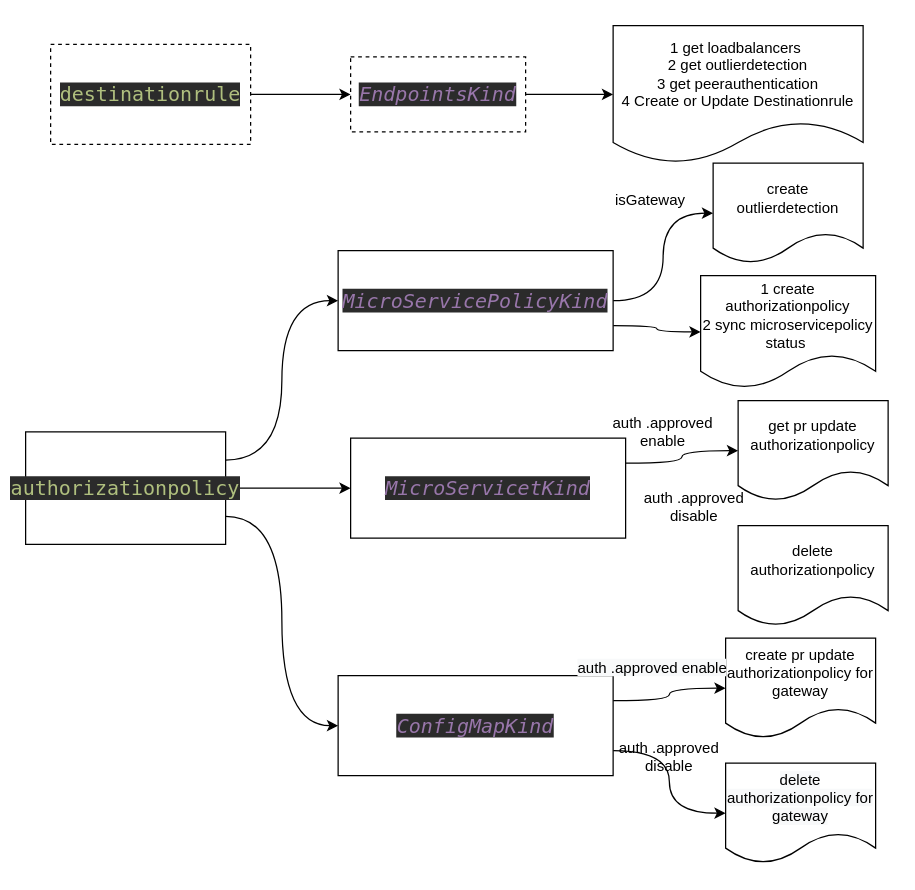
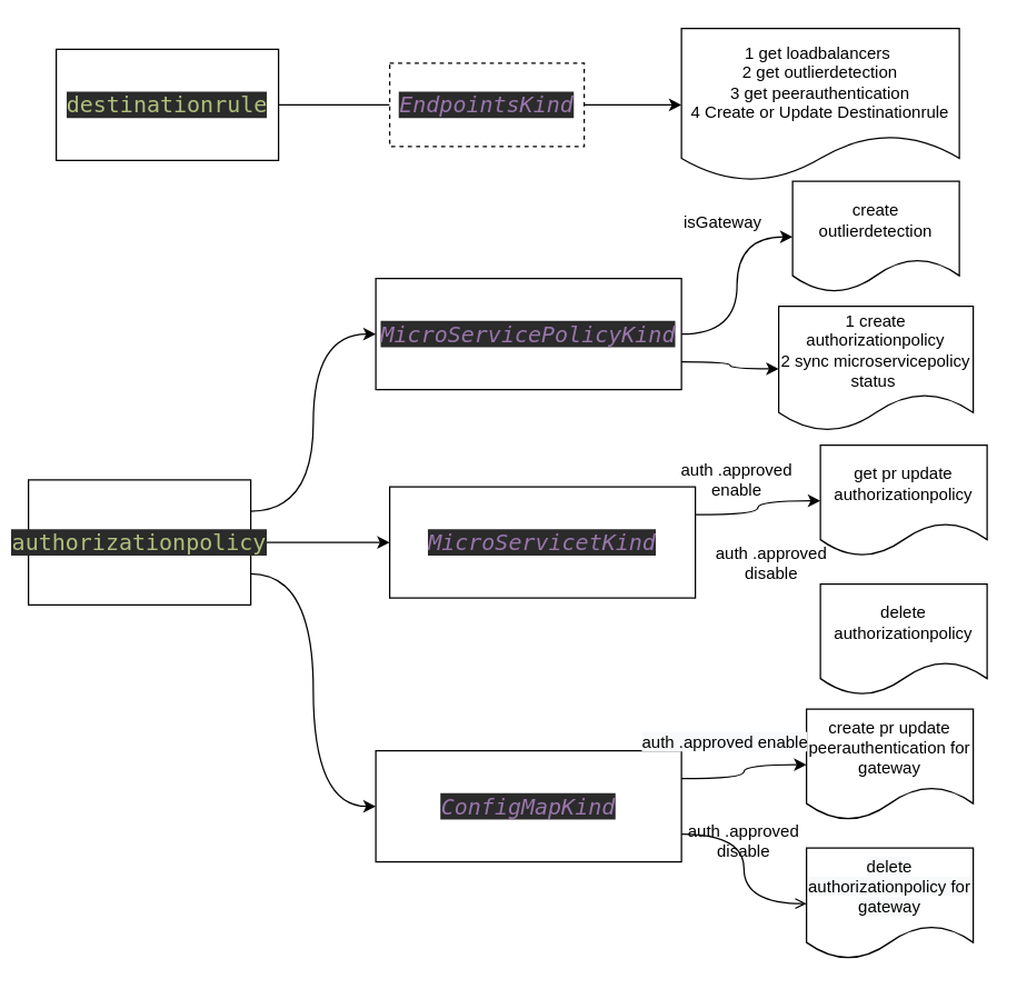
  <mxCell id="0" />
  <mxCell id="1" parent="0" />
- <mxCell id="2" style="edgeStyle=orthogonalEdgeStyle;rounded=0;orthogonalLoop=1;jettySize=auto;html=1;exitX=1;exitY=0.5;exitDx=0;exitDy=0;entryX=0;entryY=0.5;entryDx=0;entryDy=0;" edge="1" parent="1" source="3" target="6"><mxGeometry relative="1" as="geometry" /></mxCell>
- <mxCell id="3" value="&lt;pre style=&quot;background-color: #2b2b2b ; color: #a9b7c6 ; font-family: &amp;quot;menlo-regular&amp;quot; , monospace ; font-size: 12.0pt&quot;&gt;&lt;span style=&quot;color: #afbf7e&quot;&gt;destinationrule&lt;/span&gt;&lt;/pre&gt;" style="rounded=0;whiteSpace=wrap;html=1;dashed=1;" vertex="1" parent="1"><mxGeometry x="40" y="35" width="160" height="80" as="geometry" /></mxCell>
+ <mxCell id="2" style="edgeStyle=orthogonalEdgeStyle;rounded=0;orthogonalLoop=1;jettySize=auto;html=1;exitX=1;exitY=0.5;exitDx=0;exitDy=0;entryX=0;entryY=0.5;entryDx=0;entryDy=0;endArrow=none;" edge="1" parent="1" source="3" target="6"><mxGeometry relative="1" as="geometry" /></mxCell>
+ <mxCell id="3" value="&lt;pre style=&quot;background-color: #2b2b2b ; color: #a9b7c6 ; font-family: &amp;quot;menlo-regular&amp;quot; , monospace ; font-size: 12.0pt&quot;&gt;&lt;span style=&quot;color: #afbf7e&quot;&gt;destinationrule&lt;/span&gt;&lt;/pre&gt;" style="rounded=0;whiteSpace=wrap;html=1;" vertex="1" parent="1"><mxGeometry x="40" y="35" width="160" height="80" as="geometry" /></mxCell>
  <mxCell id="4" value="1 get loadbalancers&amp;nbsp;&lt;br&gt;2 get outlierdetection&lt;br&gt;3 get peerauthentication&lt;br&gt;4 Create or Update Destinationrule" style="shape=document;whiteSpace=wrap;html=1;boundedLbl=1;" vertex="1" parent="1"><mxGeometry x="490" y="20" width="200" height="110" as="geometry" /></mxCell>
  <mxCell id="5" style="edgeStyle=orthogonalEdgeStyle;curved=1;rounded=0;orthogonalLoop=1;jettySize=auto;html=1;exitX=1;exitY=0.5;exitDx=0;exitDy=0;entryX=0;entryY=0.5;entryDx=0;entryDy=0;" edge="1" parent="1" source="6" target="4"><mxGeometry relative="1" as="geometry" /></mxCell>
  <mxCell id="6" value="&lt;pre style=&quot;background-color: #2b2b2b ; color: #a9b7c6 ; font-family: &amp;quot;menlo-regular&amp;quot; , monospace ; font-size: 12.0pt&quot;&gt;&lt;span style=&quot;color: #9876aa ; font-style: italic&quot;&gt;EndpointsKind&lt;/span&gt;&lt;/pre&gt;" style="rounded=0;whiteSpace=wrap;html=1;dashed=1;" vertex="1" parent="1"><mxGeometry x="280" y="45" width="140" height="60" as="geometry" /></mxCell>
  <mxCell id="7" style="edgeStyle=orthogonalEdgeStyle;curved=1;rounded=0;orthogonalLoop=1;jettySize=auto;html=1;exitX=1;exitY=0.25;exitDx=0;exitDy=0;entryX=0;entryY=0.5;entryDx=0;entryDy=0;" edge="1" parent="1" source="10" target="13"><mxGeometry relative="1" as="geometry" /></mxCell>
  <mxCell id="8" style="edgeStyle=orthogonalEdgeStyle;curved=1;rounded=0;orthogonalLoop=1;jettySize=auto;html=1;exitX=1;exitY=0.5;exitDx=0;exitDy=0;" edge="1" parent="1" source="10" target="15"><mxGeometry relative="1" as="geometry" /></mxCell>
  <mxCell id="9" style="edgeStyle=orthogonalEdgeStyle;curved=1;rounded=0;orthogonalLoop=1;jettySize=auto;html=1;exitX=1;exitY=0.75;exitDx=0;exitDy=0;entryX=0;entryY=0.5;entryDx=0;entryDy=0;" edge="1" parent="1" source="10" target="18"><mxGeometry relative="1" as="geometry" /></mxCell>
  <mxCell id="10" value="&lt;pre style=&quot;background-color: #2b2b2b ; color: #a9b7c6 ; font-family: &amp;#34;menlo-regular&amp;#34; , monospace ; font-size: 12.0pt&quot;&gt;&lt;span style=&quot;color: #afbf7e&quot;&gt;authorizationpolicy&lt;/span&gt;&lt;/pre&gt;" style="rounded=0;whiteSpace=wrap;html=1;" vertex="1" parent="1"><mxGeometry x="20" y="345" width="160" height="90" as="geometry" /></mxCell>
  <mxCell id="11" style="edgeStyle=orthogonalEdgeStyle;curved=1;rounded=0;orthogonalLoop=1;jettySize=auto;html=1;exitX=1;exitY=0.5;exitDx=0;exitDy=0;entryX=0;entryY=0.5;entryDx=0;entryDy=0;" edge="1" parent="1" source="13" target="19"><mxGeometry relative="1" as="geometry" /></mxCell>
  <mxCell id="12" style="edgeStyle=orthogonalEdgeStyle;curved=1;rounded=0;orthogonalLoop=1;jettySize=auto;html=1;exitX=1;exitY=0.75;exitDx=0;exitDy=0;" edge="1" parent="1" source="13" target="20"><mxGeometry relative="1" as="geometry" /></mxCell>
  <mxCell id="13" value="&lt;pre style=&quot;background-color: #2b2b2b ; color: #a9b7c6 ; font-family: &amp;#34;menlo-regular&amp;#34; , monospace ; font-size: 12.0pt&quot;&gt;&lt;span style=&quot;color: #9876aa ; font-style: italic&quot;&gt;MicroServicePolicyKind&lt;/span&gt;&lt;/pre&gt;" style="rounded=0;whiteSpace=wrap;html=1;" vertex="1" parent="1"><mxGeometry x="270" y="200" width="220" height="80" as="geometry" /></mxCell>
  <mxCell id="14" style="edgeStyle=orthogonalEdgeStyle;curved=1;rounded=0;orthogonalLoop=1;jettySize=auto;html=1;exitX=1;exitY=0.25;exitDx=0;exitDy=0;entryX=0;entryY=0.5;entryDx=0;entryDy=0;" edge="1" parent="1" source="15" target="22"><mxGeometry relative="1" as="geometry" /></mxCell>
  <mxCell id="15" value="&lt;pre style=&quot;background-color: #2b2b2b ; color: #a9b7c6 ; font-family: &amp;#34;menlo-regular&amp;#34; , monospace ; font-size: 12.0pt&quot;&gt;&lt;span style=&quot;color: #9876aa ; font-style: italic&quot;&gt;MicroServicetKind&lt;/span&gt;&lt;/pre&gt;" style="rounded=0;whiteSpace=wrap;html=1;" vertex="1" parent="1"><mxGeometry x="280" y="350" width="220" height="80" as="geometry" /></mxCell>
  <mxCell id="16" style="edgeStyle=orthogonalEdgeStyle;curved=1;rounded=0;orthogonalLoop=1;jettySize=auto;html=1;exitX=1;exitY=0.25;exitDx=0;exitDy=0;" edge="1" parent="1" source="18" target="26"><mxGeometry relative="1" as="geometry" /></mxCell>
- <mxCell id="17" style="edgeStyle=orthogonalEdgeStyle;curved=1;rounded=0;orthogonalLoop=1;jettySize=auto;html=1;exitX=1;exitY=0.75;exitDx=0;exitDy=0;entryX=0;entryY=0.5;entryDx=0;entryDy=0;" edge="1" parent="1" source="18" target="27"><mxGeometry relative="1" as="geometry" /></mxCell>
+ <mxCell id="17" style="edgeStyle=orthogonalEdgeStyle;curved=1;rounded=0;orthogonalLoop=1;jettySize=auto;html=1;exitX=1;exitY=0.75;exitDx=0;exitDy=0;entryX=0;entryY=0.5;entryDx=0;entryDy=0;endArrow=open;" edge="1" parent="1" source="18" target="27"><mxGeometry relative="1" as="geometry" /></mxCell>
  <mxCell id="18" value="&lt;pre style=&quot;background-color: #2b2b2b ; color: #a9b7c6 ; font-family: &amp;#34;menlo-regular&amp;#34; , monospace ; font-size: 12.0pt&quot;&gt;&lt;span style=&quot;color: #9876aa ; font-style: italic&quot;&gt;ConfigMapKind&lt;/span&gt;&lt;/pre&gt;" style="rounded=0;whiteSpace=wrap;html=1;" vertex="1" parent="1"><mxGeometry x="270" y="540" width="220" height="80" as="geometry" /></mxCell>
  <mxCell id="19" value="create outlierdetection" style="shape=document;whiteSpace=wrap;html=1;boundedLbl=1;" vertex="1" parent="1"><mxGeometry x="570" y="130" width="120" height="80" as="geometry" /></mxCell>
  <mxCell id="20" value="1 create authorizationpolicy&lt;br&gt;2 sync microservicepolicy status&amp;nbsp;" style="shape=document;whiteSpace=wrap;html=1;boundedLbl=1;" vertex="1" parent="1"><mxGeometry x="560" y="220" width="140" height="90" as="geometry" /></mxCell>
  <mxCell id="21" value="isGateway" style="text;html=1;strokeColor=none;fillColor=none;align=center;verticalAlign=middle;whiteSpace=wrap;rounded=0;" vertex="1" parent="1"><mxGeometry x="500" y="150" width="40" height="20" as="geometry" /></mxCell>
  <mxCell id="22" value="get pr update authorizationpolicy" style="shape=document;whiteSpace=wrap;html=1;boundedLbl=1;" vertex="1" parent="1"><mxGeometry x="590" y="320" width="120" height="80" as="geometry" /></mxCell>
  <mxCell id="23" value="delete authorizationpolicy" style="shape=document;whiteSpace=wrap;html=1;boundedLbl=1;" vertex="1" parent="1"><mxGeometry x="590" y="420" width="120" height="80" as="geometry" /></mxCell>
  <mxCell id="24" value="auth .approved enable" style="text;html=1;strokeColor=none;fillColor=none;align=center;verticalAlign=middle;whiteSpace=wrap;rounded=0;" vertex="1" parent="1"><mxGeometry x="475" y="330" width="110" height="30" as="geometry" /></mxCell>
  <mxCell id="25" value="auth .approved disable" style="text;html=1;strokeColor=none;fillColor=none;align=center;verticalAlign=middle;whiteSpace=wrap;rounded=0;" vertex="1" parent="1"><mxGeometry x="500" y="390" width="110" height="30" as="geometry" /></mxCell>
- <mxCell id="26" value="&lt;span&gt;create pr update authorizationpolicy for gateway&lt;/span&gt;" style="shape=document;whiteSpace=wrap;html=1;boundedLbl=1;" vertex="1" parent="1"><mxGeometry x="580" y="510" width="120" height="80" as="geometry" /></mxCell>
+ <mxCell id="26" value="&lt;span&gt;create pr update peerauthentication for gateway&lt;/span&gt;" style="shape=document;whiteSpace=wrap;html=1;boundedLbl=1;" vertex="1" parent="1"><mxGeometry x="580" y="510" width="120" height="80" as="geometry" /></mxCell>
  <mxCell id="27" value="&lt;span style=&quot;color: rgb(0 , 0 , 0) ; font-family: &amp;#34;helvetica&amp;#34; ; font-size: 12px ; font-style: normal ; font-weight: 400 ; letter-spacing: normal ; text-align: center ; text-indent: 0px ; text-transform: none ; word-spacing: 0px ; background-color: rgb(248 , 249 , 250) ; display: inline ; float: none&quot;&gt;delete authorizationpolicy for gateway&lt;/span&gt;" style="shape=document;whiteSpace=wrap;html=1;boundedLbl=1;" vertex="1" parent="1"><mxGeometry x="580" y="610" width="120" height="80" as="geometry" /></mxCell>
  <mxCell id="28" value="&lt;meta charset=&quot;utf-8&quot;&gt;&lt;span style=&quot;color: rgb(0, 0, 0); font-family: helvetica; font-size: 12px; font-style: normal; font-weight: 400; letter-spacing: normal; text-align: center; text-indent: 0px; text-transform: none; word-spacing: 0px; background-color: rgb(248, 249, 250); display: inline; float: none;&quot;&gt;auth .approved enable&lt;/span&gt;" style="text;whiteSpace=wrap;html=1;" vertex="1" parent="1"><mxGeometry x="460" y="520" width="140" height="30" as="geometry" /></mxCell>
  <mxCell id="29" value="auth .approved disable" style="text;html=1;strokeColor=none;fillColor=none;align=center;verticalAlign=middle;whiteSpace=wrap;rounded=0;" vertex="1" parent="1"><mxGeometry x="480" y="590" width="110" height="30" as="geometry" /></mxCell>
